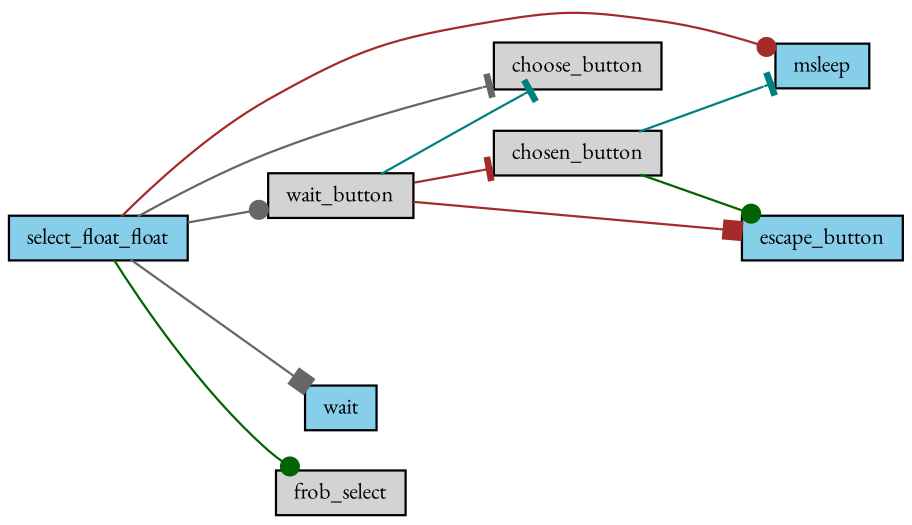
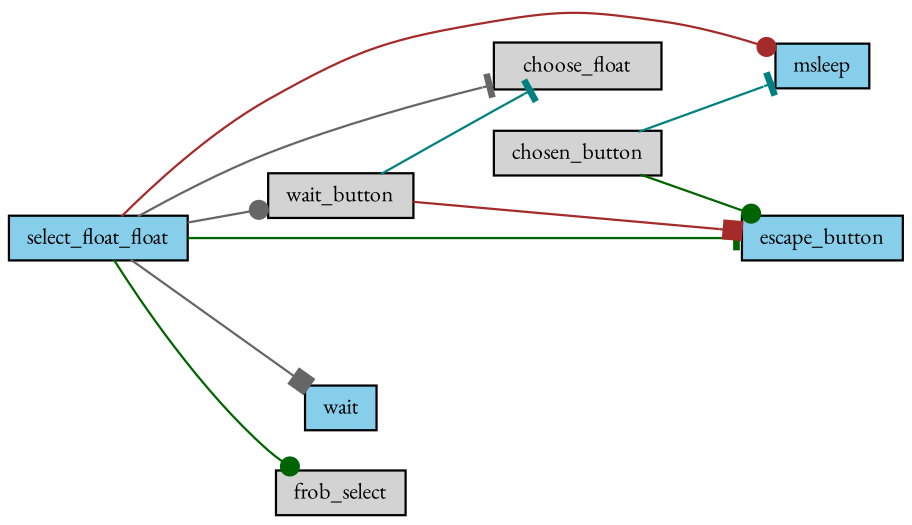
  digraph {
    fontname="EB Garamond"
    rankdir=LR
    node [color=black fillcolor=skyblue fontname="EB Garamond" fontsize=10 shape=record style=filled]
    edge [arrowhead=tee color=brown fontname="EB Garamond" fontsize=10 labelfontname=Helvetica labelfontsize=10 style=solid]
    n1 [fontcolor=black height=0.2 label=select_float_float width=0.4]
    n2 [height=0.2 label=msleep width=0.4]
    n3 [fillcolor=lightgrey height=0.2 label=wait_button width=0.4]
-   n4 [fillcolor=lightgrey height=0.2 label=choose_button width=0.4]
+   n4 [fillcolor=lightgrey height=0.2 label=choose_float width=0.4]
    n5 [height=0.2 label=escape_button width=0.4]
    n6 [height=0.2 label=wait width=0.4]
    n7 [fillcolor=lightgrey height=0.2 label=frob_select width=0.4]
    n8 [fillcolor=lightgrey height=0.2 label=chosen_button width=0.4]
    n1 -> n2 [arrowhead=dot]
    n1 -> n3 [arrowhead=dot color=gray40]
    n1 -> n4 [color=gray40]
+   n1 -> n5 [color=darkgreen]
    n1 -> n6 [arrowhead=box color=gray40]
    n1 -> n7 [arrowhead=dot color=darkgreen]
    n3 -> n4 [color=teal]
    n3 -> n5 [arrowhead=box]
-   n3 -> n8
    n8 -> n2 [color=teal]
    n8 -> n5 [arrowhead=dot color=darkgreen]
  }
